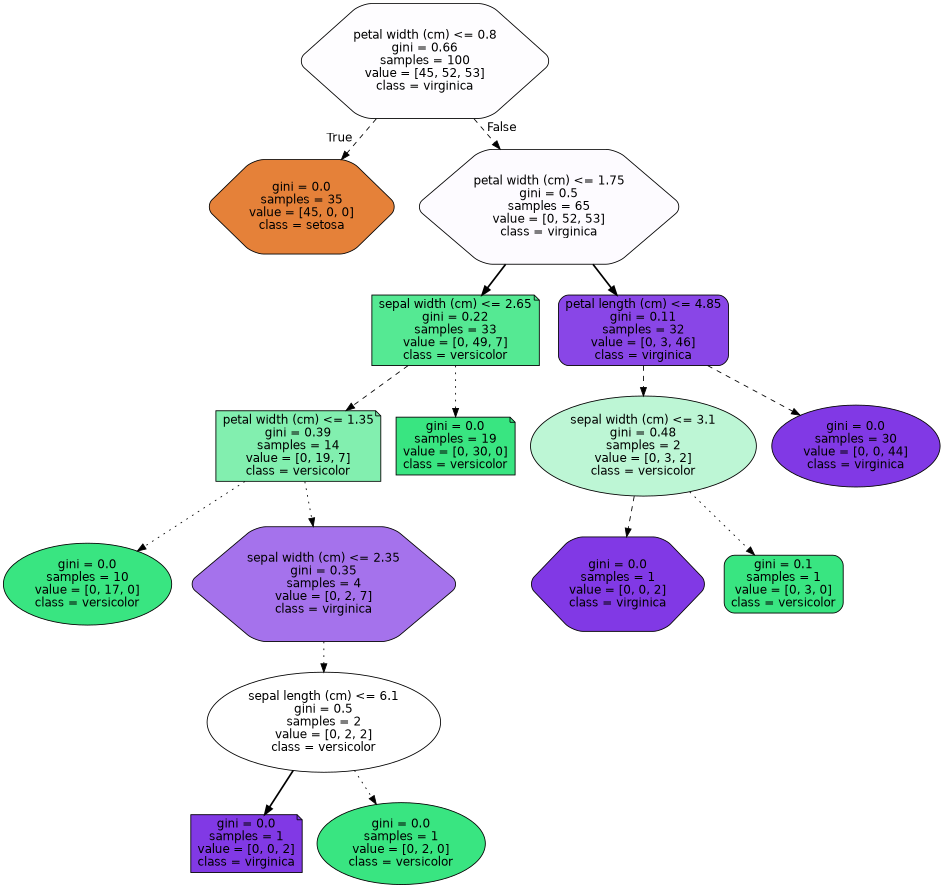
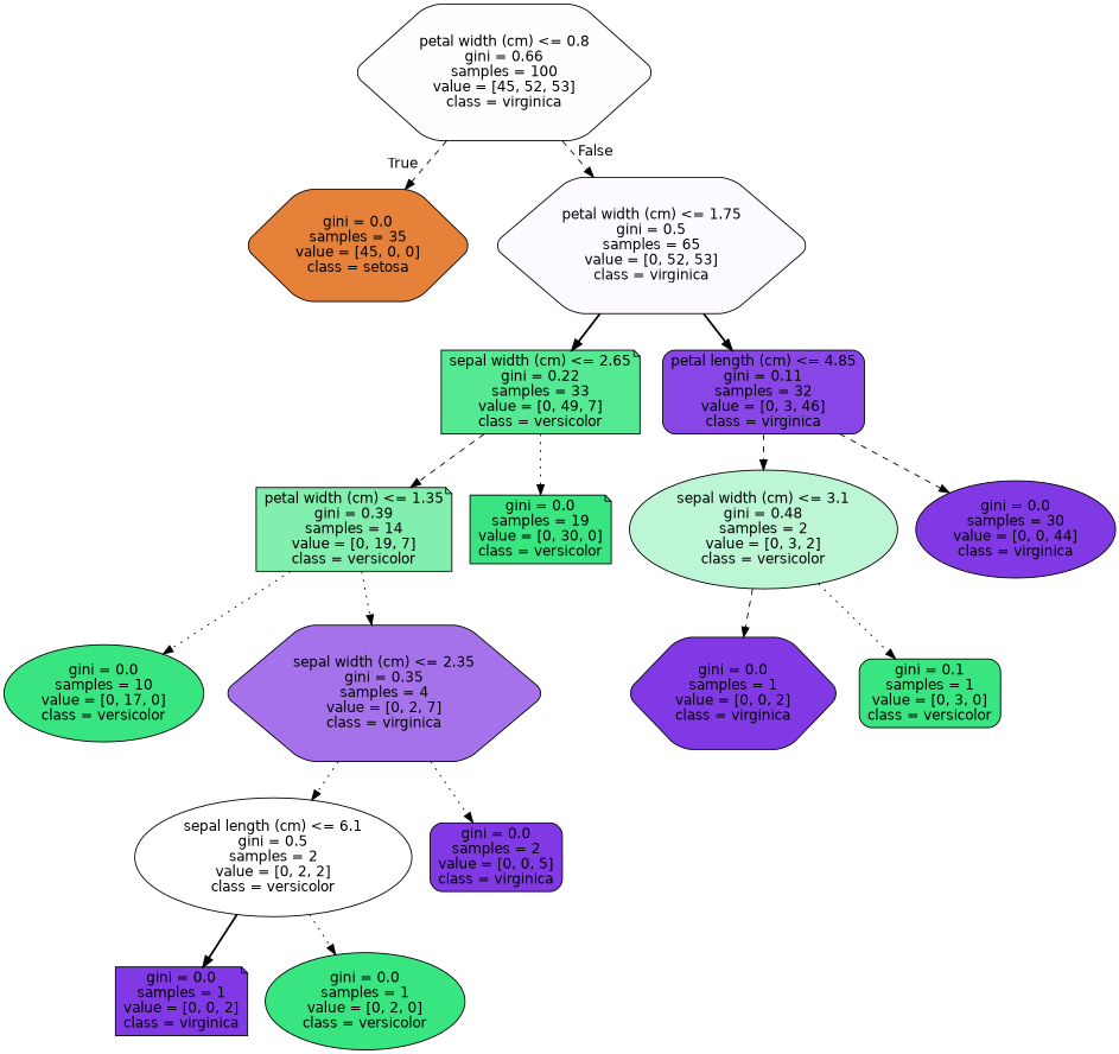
  digraph {
    node [color=black fillcolor="#39e581" fontname=helvetica shape=hexagon style="filled, rounded"]
    edge [fontname=helvetica style=dotted]
    n1 [fillcolor="#fefdff" label="petal width (cm) <= 0.8\ngini = 0.66\nsamples = 100\nvalue = [45, 52, 53]\nclass = virginica"]
    n2 [fillcolor="#e58139" label="gini = 0.0\nsamples = 35\nvalue = [45, 0, 0]\nclass = setosa"]
    n3 [fillcolor="#fdfbff" label="petal width (cm) <= 1.75\ngini = 0.5\nsamples = 65\nvalue = [0, 52, 53]\nclass = virginica"]
    n4 [fillcolor="#55e993" label="sepal width (cm) <= 2.65\ngini = 0.22\nsamples = 33\nvalue = [0, 49, 7]\nclass = versicolor" shape=note]
    n5 [fillcolor="#8946e7" label="petal length (cm) <= 4.85\ngini = 0.11\nsamples = 32\nvalue = [0, 3, 46]\nclass = virginica" shape=box]
    n6 [fillcolor="#82efaf" label="petal width (cm) <= 1.35\ngini = 0.39\nsamples = 14\nvalue = [0, 19, 7]\nclass = versicolor" shape=note]
    n7 [label="gini = 0.0\nsamples = 19\nvalue = [0, 30, 0]\nclass = versicolor" shape=note]
    n8 [fillcolor="#bdf6d5" label="sepal width (cm) <= 3.1\ngini = 0.48\nsamples = 2\nvalue = [0, 3, 2]\nclass = versicolor" shape=ellipse]
    n9 [fillcolor="#8139e5" label="gini = 0.0\nsamples = 30\nvalue = [0, 0, 44]\nclass = virginica" shape=ellipse]
    n10 [label="gini = 0.0\nsamples = 10\nvalue = [0, 17, 0]\nclass = versicolor" shape=ellipse]
    n11 [fillcolor="#a572ec" label="sepal width (cm) <= 2.35\ngini = 0.35\nsamples = 4\nvalue = [0, 2, 7]\nclass = virginica"]
    n12 [fillcolor="#ffffff" label="sepal length (cm) <= 6.1\ngini = 0.5\nsamples = 2\nvalue = [0, 2, 2]\nclass = versicolor" shape=ellipse]
+   n13 [fillcolor="#8139e5" label="gini = 0.0\nsamples = 2\nvalue = [0, 0, 5]\nclass = virginica" shape=box]
    n14 [fillcolor="#8139e5" label="gini = 0.0\nsamples = 1\nvalue = [0, 0, 2]\nclass = virginica" shape=note]
    n15 [label="gini = 0.0\nsamples = 1\nvalue = [0, 2, 0]\nclass = versicolor" shape=ellipse]
    n16 [fillcolor="#8139e5" label="gini = 0.0\nsamples = 1\nvalue = [0, 0, 2]\nclass = virginica"]
    n17 [label="gini = 0.1\nsamples = 1\nvalue = [0, 3, 0]\nclass = versicolor" shape=box]
    n1 -> n2 [headlabel=True labelangle=45 labeldistance=2.5 style=dashed]
    n1 -> n3 [headlabel=False labelangle=-45 labeldistance=2.5 style=dashed]
    n3 -> n4 [style=bold]
    n3 -> n5 [style=bold]
    n4 -> n6 [style=dashed]
    n4 -> n7
    n5 -> n8 [style=dashed]
    n5 -> n9 [style=dashed]
    n6 -> n10
    n6 -> n11
    n8 -> n16 [style=dashed]
    n8 -> n17
    n11 -> n12
+   n11 -> n13
    n12 -> n14 [style=bold]
    n12 -> n15
  }
